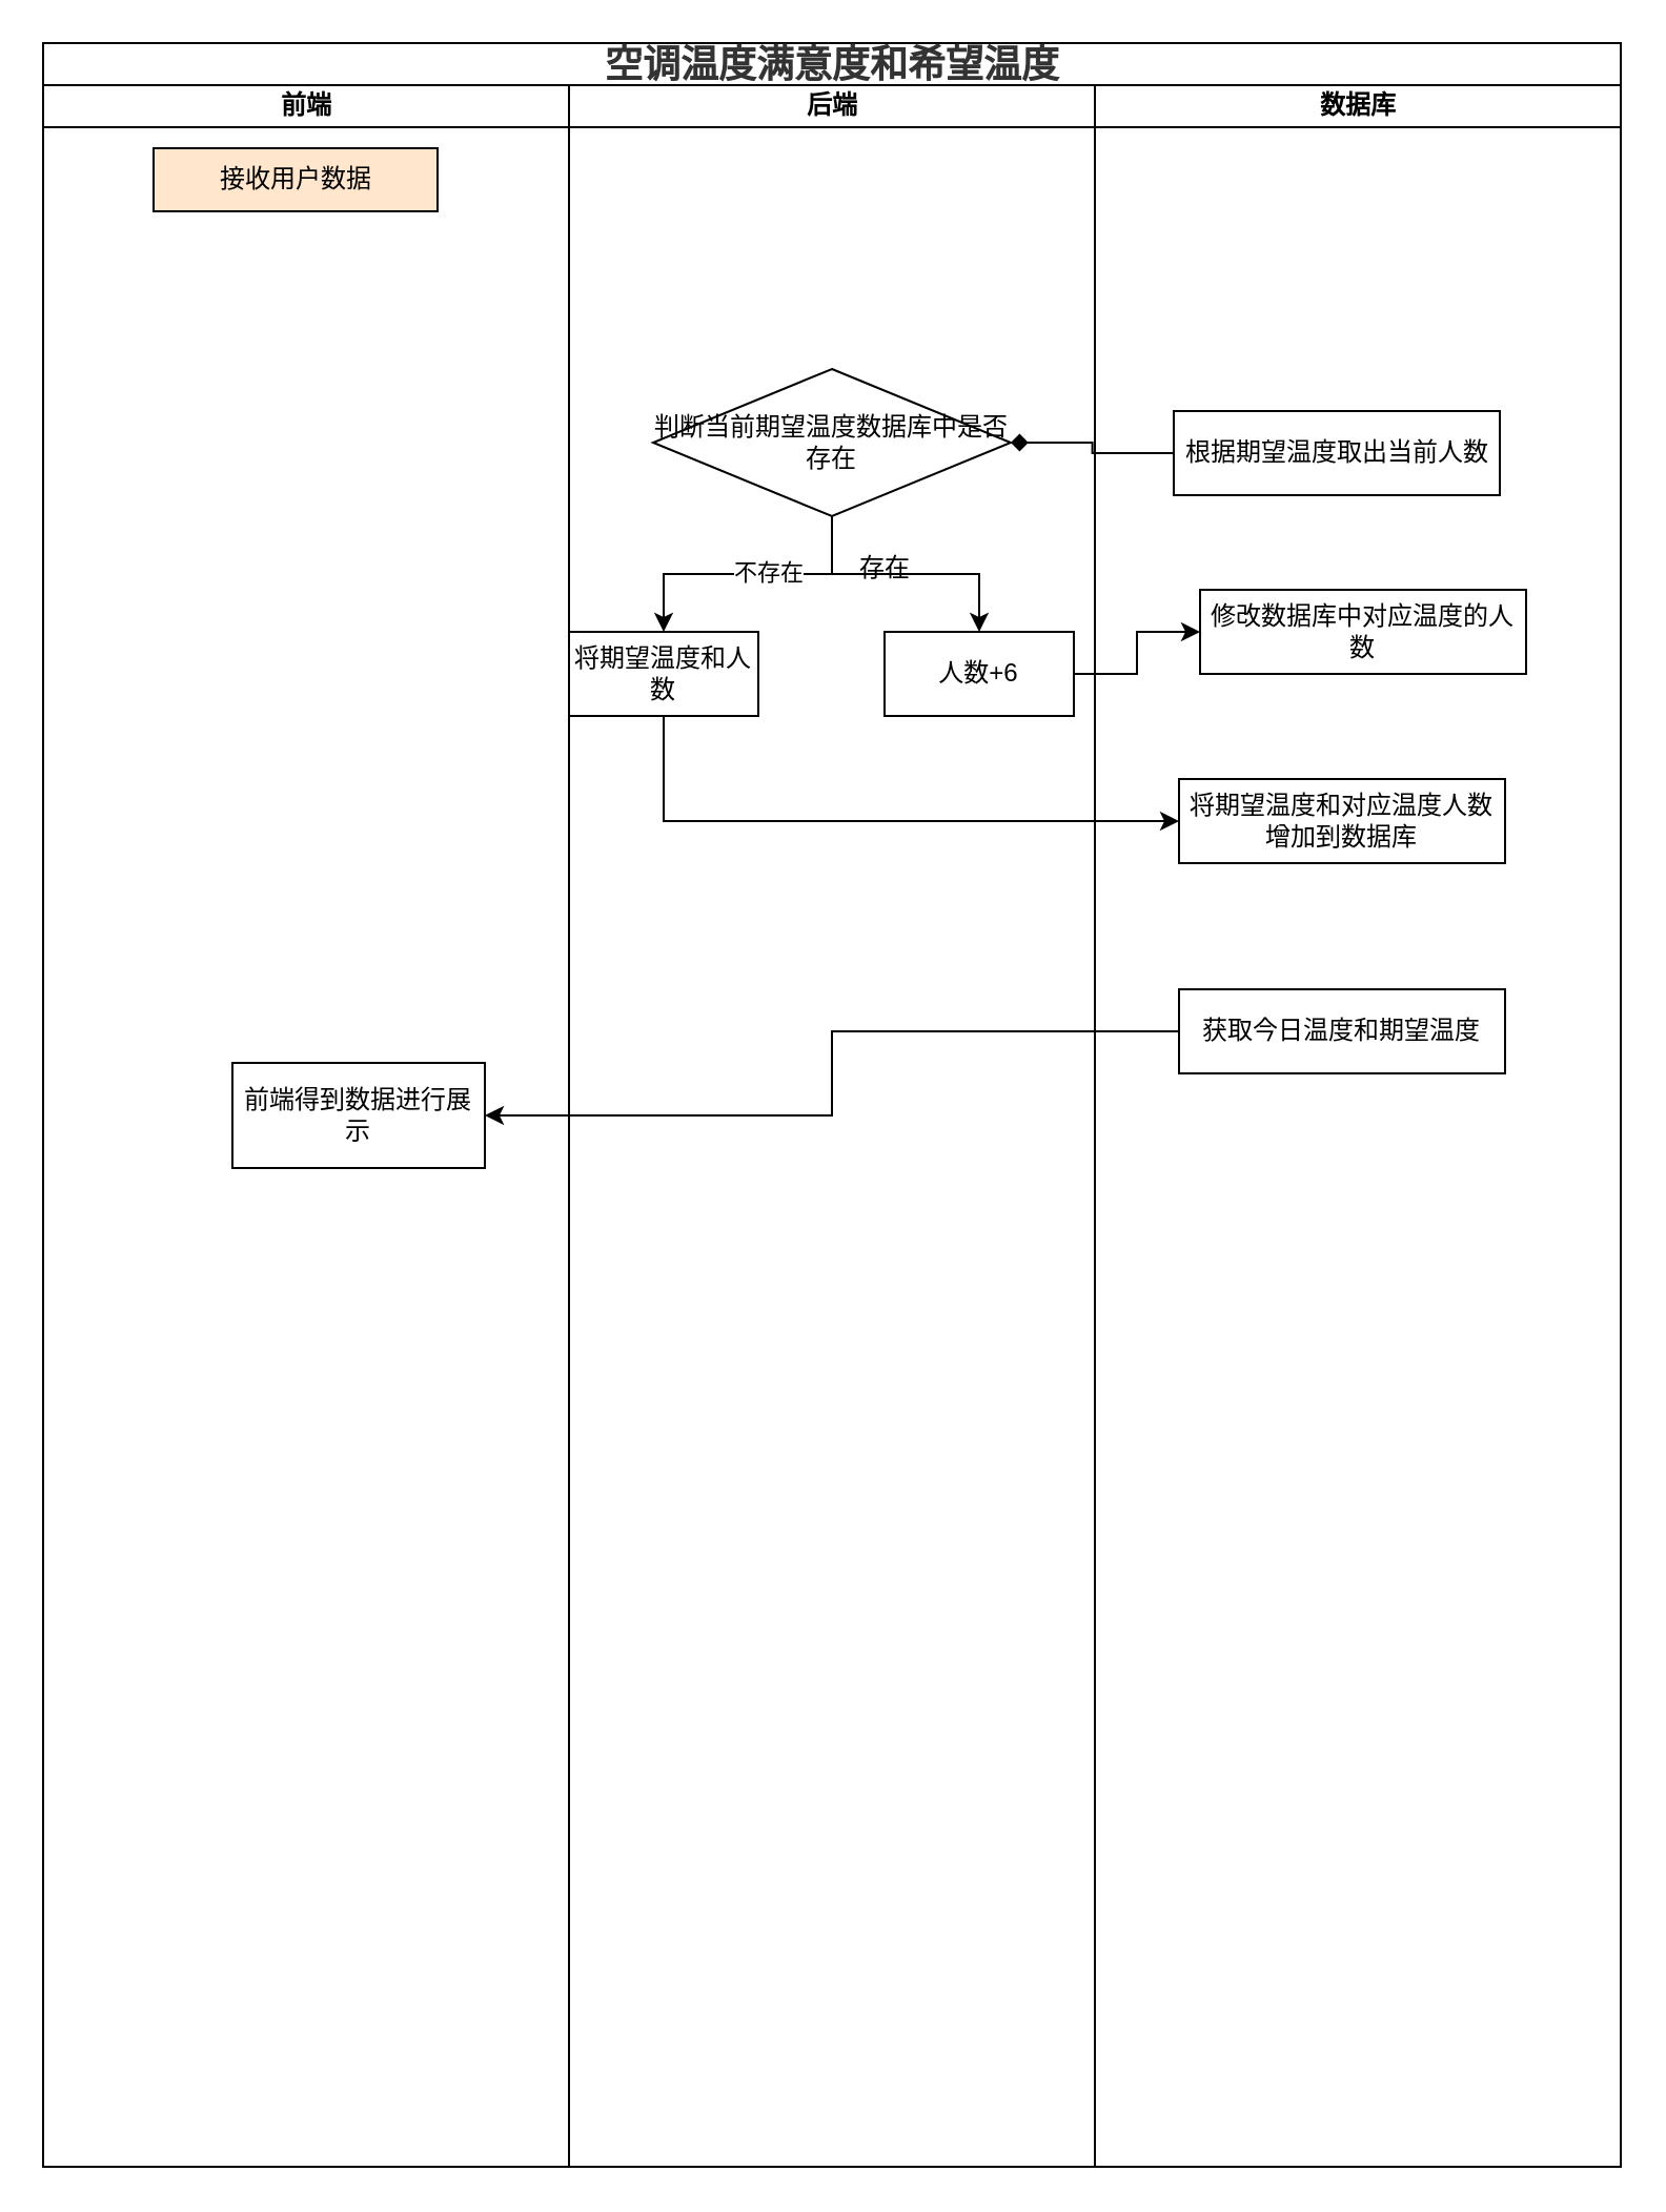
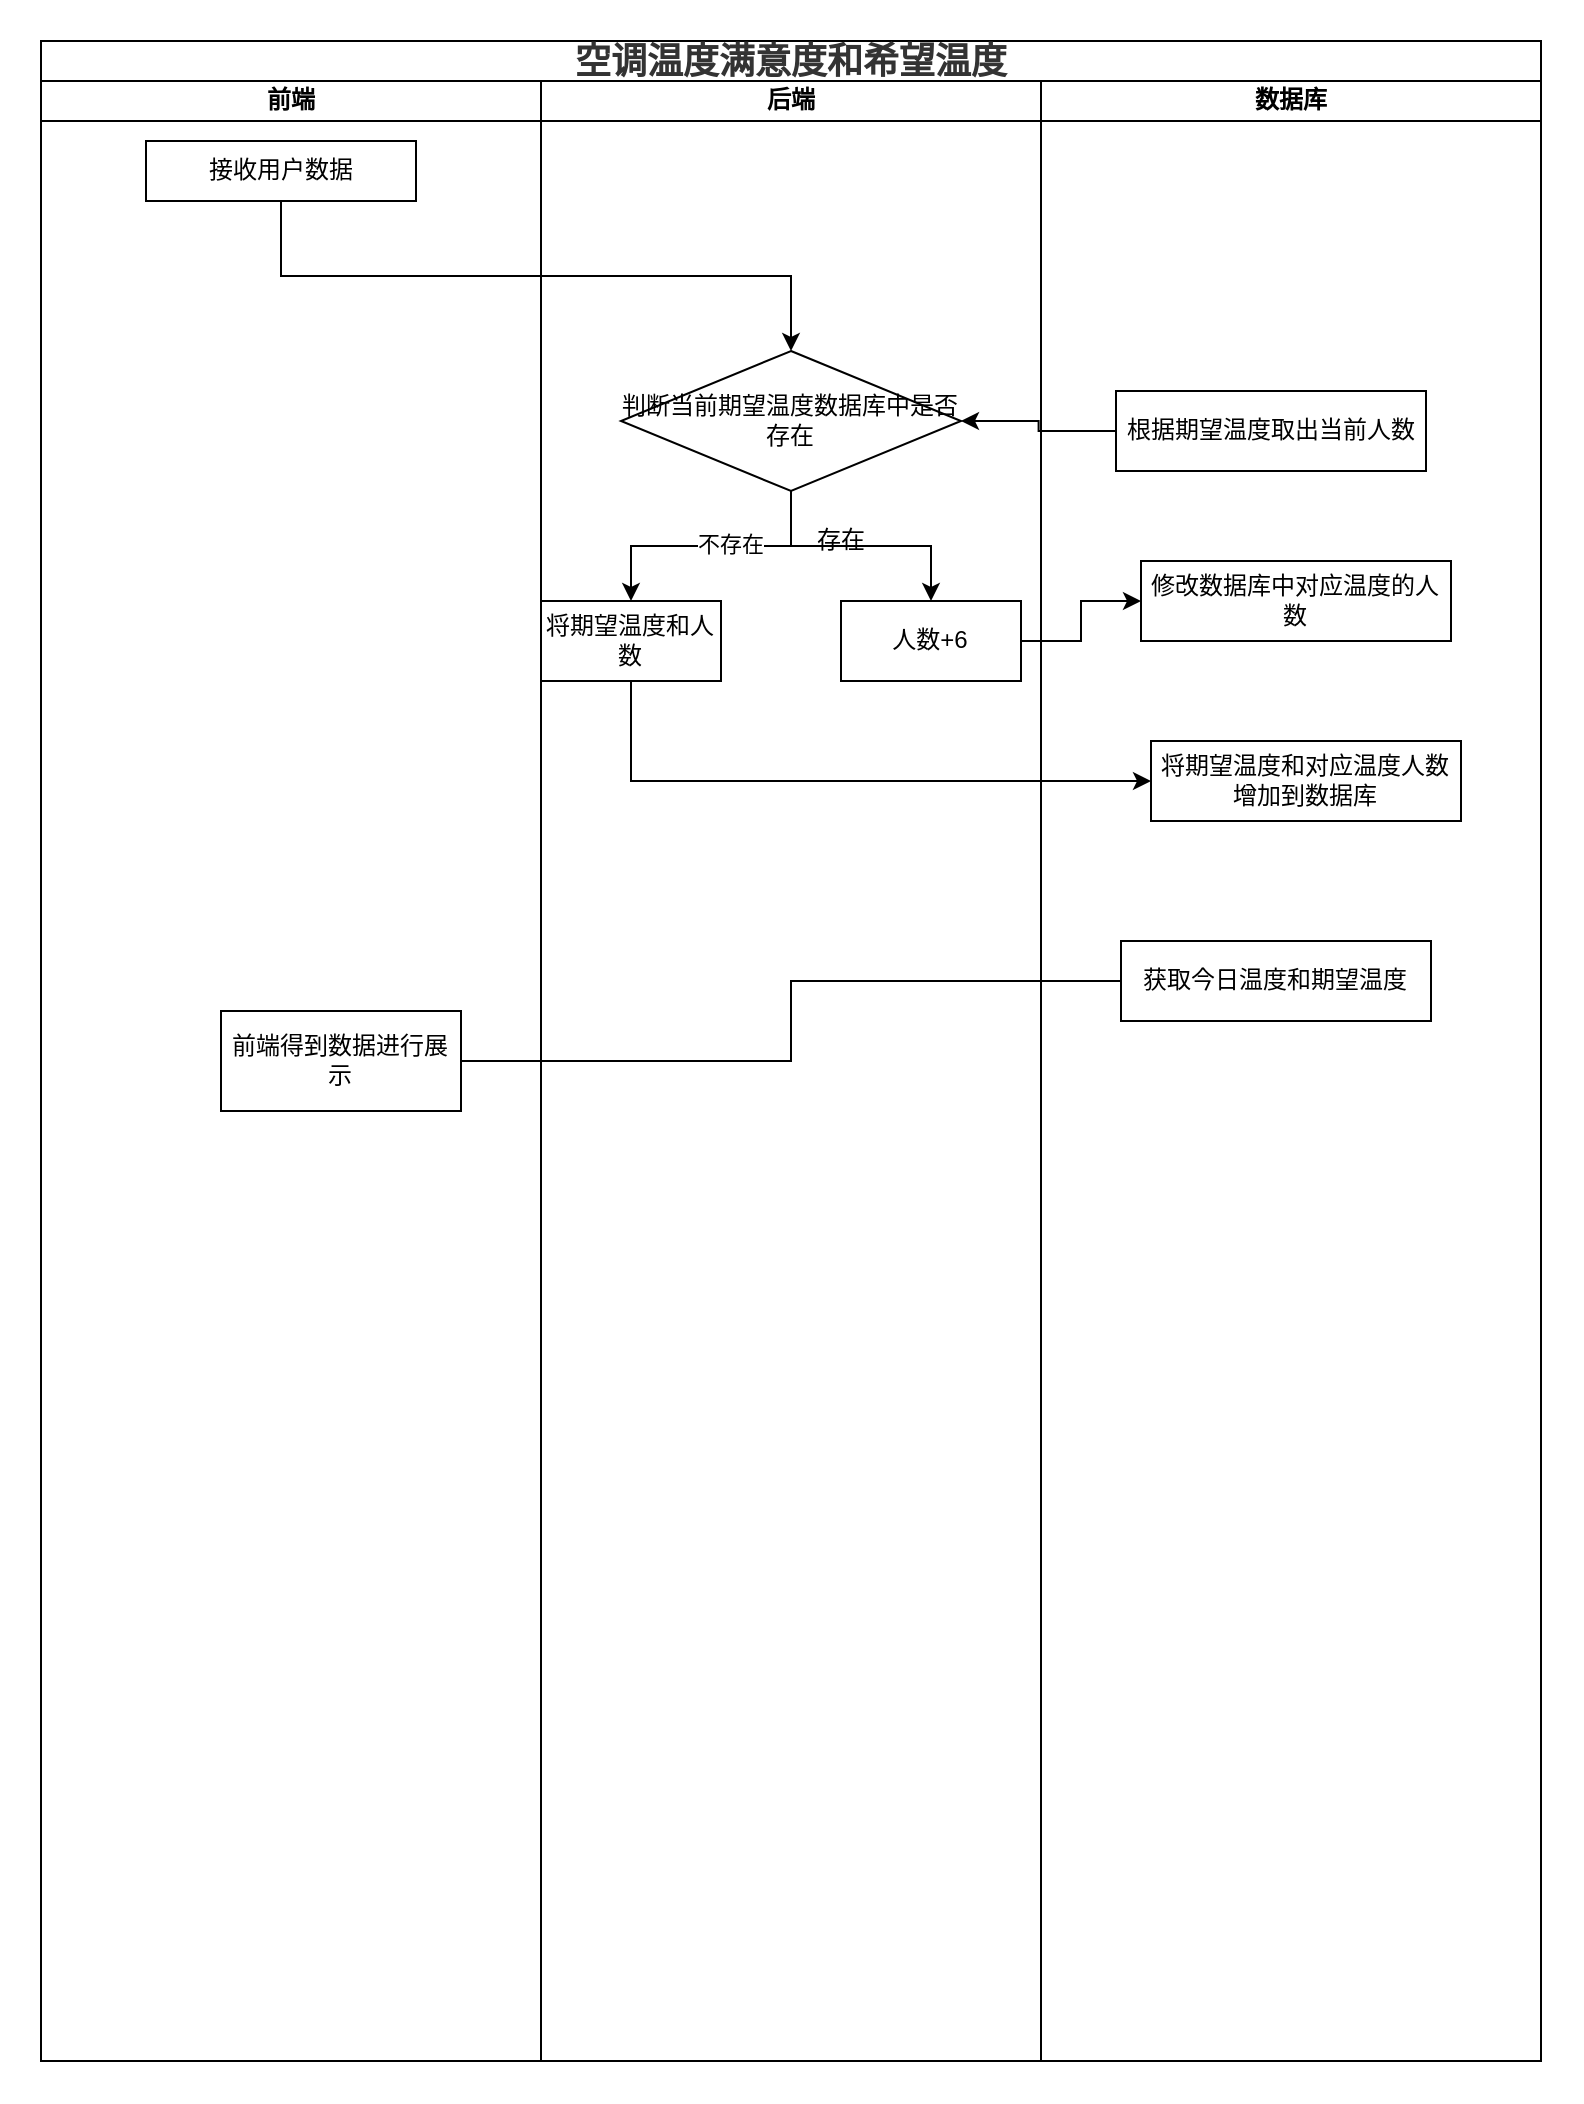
  <mxCell id="0" />
  <mxCell id="1" parent="0" />
  <mxCell id="2" value="&lt;h3 class=&quot;md-end-block md-heading md-focus&quot; style=&quot;box-sizing: border-box ; font-size: 1.5em ; margin-top: 1rem ; margin-bottom: 1rem ; position: relative ; line-height: 1.43 ; cursor: text ; color: rgb(51 , 51 , 51) ; font-family: &amp;#34;open sans&amp;#34; , &amp;#34;clear sans&amp;#34; , &amp;#34;helvetica neue&amp;#34; , &amp;#34;helvetica&amp;#34; , &amp;#34;arial&amp;#34; , &amp;#34;segoe ui emoji&amp;#34; , sans-serif&quot;&gt;&lt;span class=&quot;md-plain md-expand&quot; style=&quot;box-sizing: border-box&quot;&gt;空调温度满意度和希望温度&lt;/span&gt;&lt;/h3&gt;" style="swimlane;html=1;childLayout=stackLayout;startSize=20;rounded=0;shadow=0;comic=0;labelBackgroundColor=none;strokeWidth=1;fontFamily=Verdana;fontSize=12;align=center;" parent="1" vertex="1"><mxGeometry x="20" y="20" width="750" height="1010" as="geometry" /></mxCell>
  <mxCell id="3" value="前端" style="swimlane;html=1;startSize=20;" parent="2" vertex="1"><mxGeometry y="20" width="250" height="990" as="geometry" /></mxCell>
- <mxCell id="4" value="接收用户数据" style="rounded=0;whiteSpace=wrap;html=1;fillColor=#ffe6cc;" parent="3" vertex="1"><mxGeometry x="52.5" y="30" width="135" height="30" as="geometry" /></mxCell>
+ <mxCell id="4" value="接收用户数据" style="rounded=0;whiteSpace=wrap;html=1;" parent="3" vertex="1"><mxGeometry x="52.5" y="30" width="135" height="30" as="geometry" /></mxCell>
  <mxCell id="5" value="前端得到数据进行展示" style="rounded=0;whiteSpace=wrap;html=1;" vertex="1" parent="3"><mxGeometry x="90" y="465" width="120" height="50" as="geometry" /></mxCell>
  <mxCell id="6" value="后端" style="swimlane;html=1;startSize=20;" parent="2" vertex="1"><mxGeometry x="250" y="20" width="250" height="990" as="geometry" /></mxCell>
  <mxCell id="7" style="edgeStyle=orthogonalEdgeStyle;rounded=0;orthogonalLoop=1;jettySize=auto;html=1;exitX=0.5;exitY=1;exitDx=0;exitDy=0;entryX=0.5;entryY=0;entryDx=0;entryDy=0;" edge="1" parent="6" source="10" target="11"><mxGeometry relative="1" as="geometry" /></mxCell>
  <mxCell id="8" style="edgeStyle=orthogonalEdgeStyle;rounded=0;orthogonalLoop=1;jettySize=auto;html=1;exitX=0.5;exitY=1;exitDx=0;exitDy=0;" edge="1" parent="6" source="10" target="12"><mxGeometry relative="1" as="geometry" /></mxCell>
  <mxCell id="9" value="不存在" style="edgeLabel;html=1;align=center;verticalAlign=middle;resizable=0;points=[];" vertex="1" connectable="0" parent="8"><mxGeometry x="-0.145" y="-1" relative="1" as="geometry"><mxPoint as="offset" /></mxGeometry></mxCell>
  <mxCell id="10" value="判断当前期望温度数据库中是否存在" style="rhombus;whiteSpace=wrap;html=1;" vertex="1" parent="6"><mxGeometry x="40" y="135" width="170" height="70" as="geometry" /></mxCell>
  <mxCell id="11" value="人数+6" style="rounded=0;whiteSpace=wrap;html=1;" vertex="1" parent="6"><mxGeometry x="150" y="260" width="90" height="40" as="geometry" /></mxCell>
  <mxCell id="12" value="将期望温度和人数" style="rounded=0;whiteSpace=wrap;html=1;" vertex="1" parent="6"><mxGeometry y="260" width="90" height="40" as="geometry" /></mxCell>
  <mxCell id="13" value="数据库" style="swimlane;html=1;startSize=20;" parent="2" vertex="1"><mxGeometry x="500" y="20" width="250" height="990" as="geometry" /></mxCell>
  <mxCell id="14" value="根据期望温度取出当前人数" style="rounded=0;whiteSpace=wrap;html=1;" parent="13" vertex="1"><mxGeometry x="37.5" y="155" width="155" height="40" as="geometry" /></mxCell>
  <mxCell id="15" value="修改数据库中对应温度的人数" style="rounded=0;whiteSpace=wrap;html=1;" vertex="1" parent="13"><mxGeometry x="50" y="240" width="155" height="40" as="geometry" /></mxCell>
- <mxCell id="16" value="将期望温度和对应温度人数增加到数据库" style="rounded=0;whiteSpace=wrap;html=1;" vertex="1" parent="13"><mxGeometry x="40" y="330" width="155" height="40" as="geometry" /></mxCell>
+ <mxCell id="16" value="将期望温度和对应温度人数增加到数据库" style="rounded=0;whiteSpace=wrap;html=1;" vertex="1" parent="13"><mxGeometry x="55" y="330" width="155" height="40" as="geometry" /></mxCell>
  <mxCell id="17" value="获取今日温度和期望温度" style="rounded=0;whiteSpace=wrap;html=1;" vertex="1" parent="13"><mxGeometry x="40" y="430" width="155" height="40" as="geometry" /></mxCell>
- <mxCell id="19" style="edgeStyle=orthogonalEdgeStyle;rounded=0;orthogonalLoop=1;jettySize=auto;html=1;exitX=0;exitY=0.5;exitDx=0;exitDy=0;entryX=1;entryY=0.5;entryDx=0;entryDy=0;endArrow=diamond;" edge="1" parent="2" source="14" target="10"><mxGeometry relative="1" as="geometry" /></mxCell>
+ <mxCell id="18" style="edgeStyle=orthogonalEdgeStyle;rounded=0;orthogonalLoop=1;jettySize=auto;html=1;exitX=0.5;exitY=1;exitDx=0;exitDy=0;entryX=0.5;entryY=0;entryDx=0;entryDy=0;" parent="2" source="4" target="10" edge="1"><mxGeometry relative="1" as="geometry"><mxPoint x="370" y="150" as="targetPoint" /></mxGeometry></mxCell>
+ <mxCell id="19" style="edgeStyle=orthogonalEdgeStyle;rounded=0;orthogonalLoop=1;jettySize=auto;html=1;exitX=0;exitY=0.5;exitDx=0;exitDy=0;entryX=1;entryY=0.5;entryDx=0;entryDy=0;" edge="1" parent="2" source="14" target="10"><mxGeometry relative="1" as="geometry" /></mxCell>
  <mxCell id="20" style="edgeStyle=orthogonalEdgeStyle;rounded=0;orthogonalLoop=1;jettySize=auto;html=1;exitX=1;exitY=0.5;exitDx=0;exitDy=0;entryX=0;entryY=0.5;entryDx=0;entryDy=0;" edge="1" parent="2" source="11" target="15"><mxGeometry relative="1" as="geometry" /></mxCell>
  <mxCell id="21" style="edgeStyle=orthogonalEdgeStyle;rounded=0;orthogonalLoop=1;jettySize=auto;html=1;exitX=0.5;exitY=1;exitDx=0;exitDy=0;entryX=0;entryY=0.5;entryDx=0;entryDy=0;" edge="1" parent="2" source="12" target="16"><mxGeometry relative="1" as="geometry" /></mxCell>
- <mxCell id="22" style="edgeStyle=orthogonalEdgeStyle;rounded=0;orthogonalLoop=1;jettySize=auto;html=1;exitX=0;exitY=0.5;exitDx=0;exitDy=0;entryX=1;entryY=0.5;entryDx=0;entryDy=0;" edge="1" parent="2" source="17" target="5"><mxGeometry relative="1" as="geometry" /></mxCell>
+ <mxCell id="22" style="edgeStyle=orthogonalEdgeStyle;rounded=0;orthogonalLoop=1;jettySize=auto;html=1;exitX=0;exitY=0.5;exitDx=0;exitDy=0;entryX=1;entryY=0.5;entryDx=0;entryDy=0;endArrow=none;" edge="1" parent="2" source="17" target="5"><mxGeometry relative="1" as="geometry" /></mxCell>
  <mxCell id="23" value="存在" style="text;html=1;align=center;verticalAlign=middle;resizable=0;points=[];autosize=1;strokeColor=none;fillColor=none;" vertex="1" parent="1"><mxGeometry x="400" y="260" width="40" height="20" as="geometry" /></mxCell>
